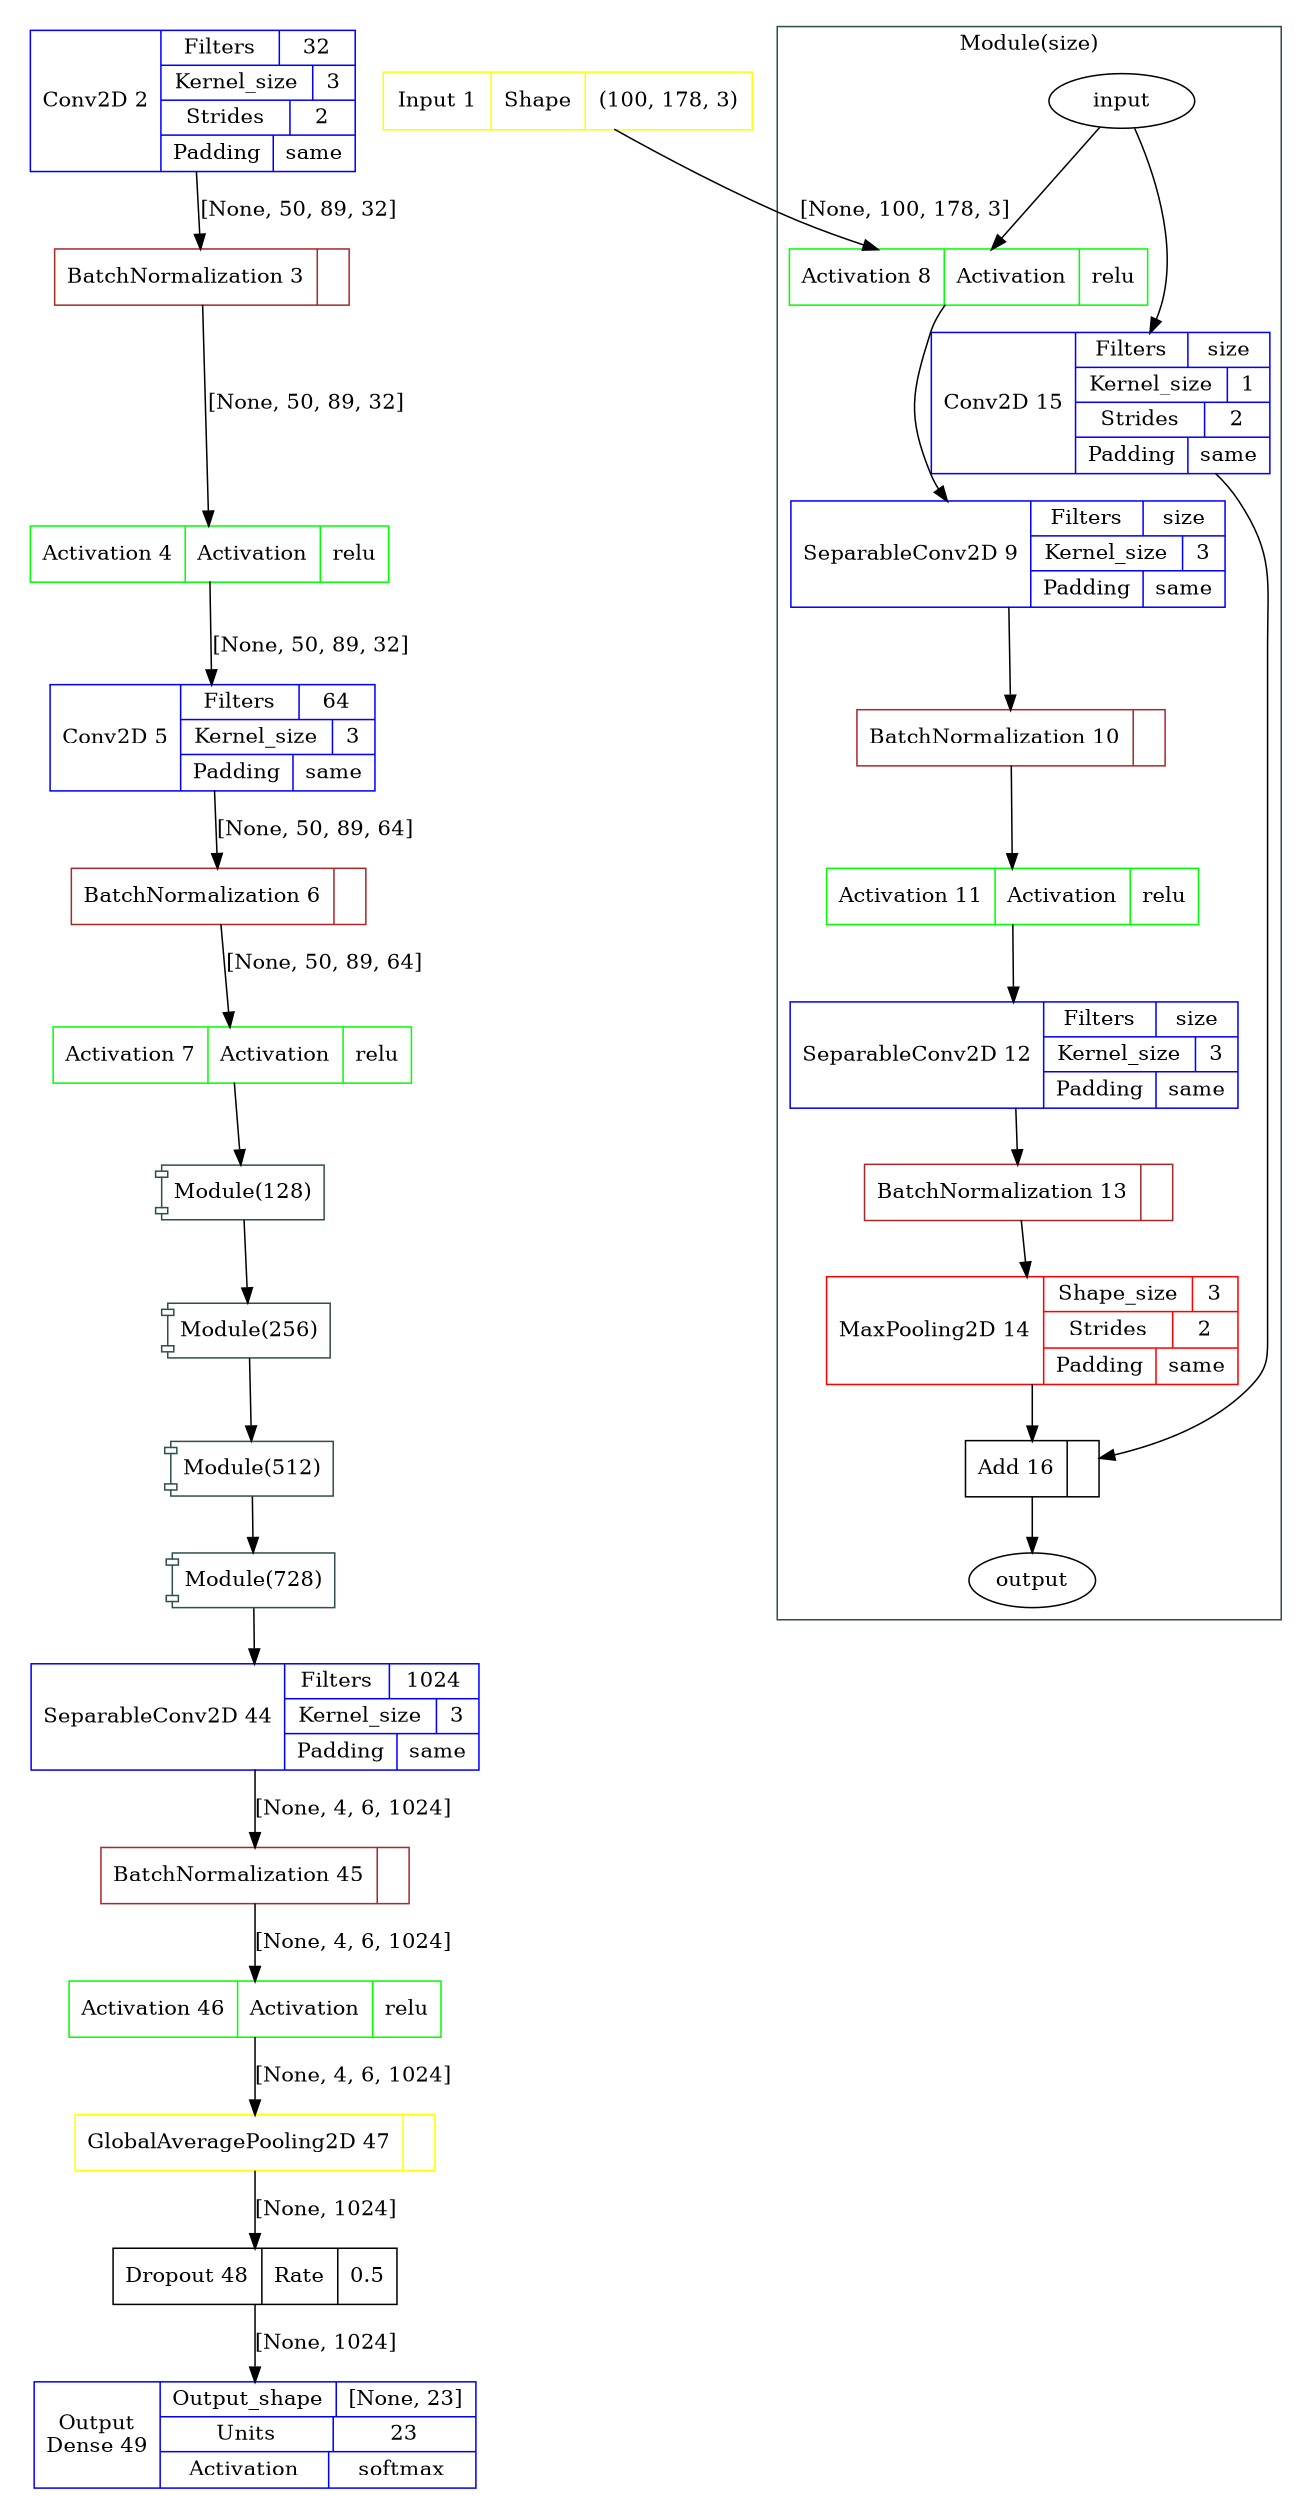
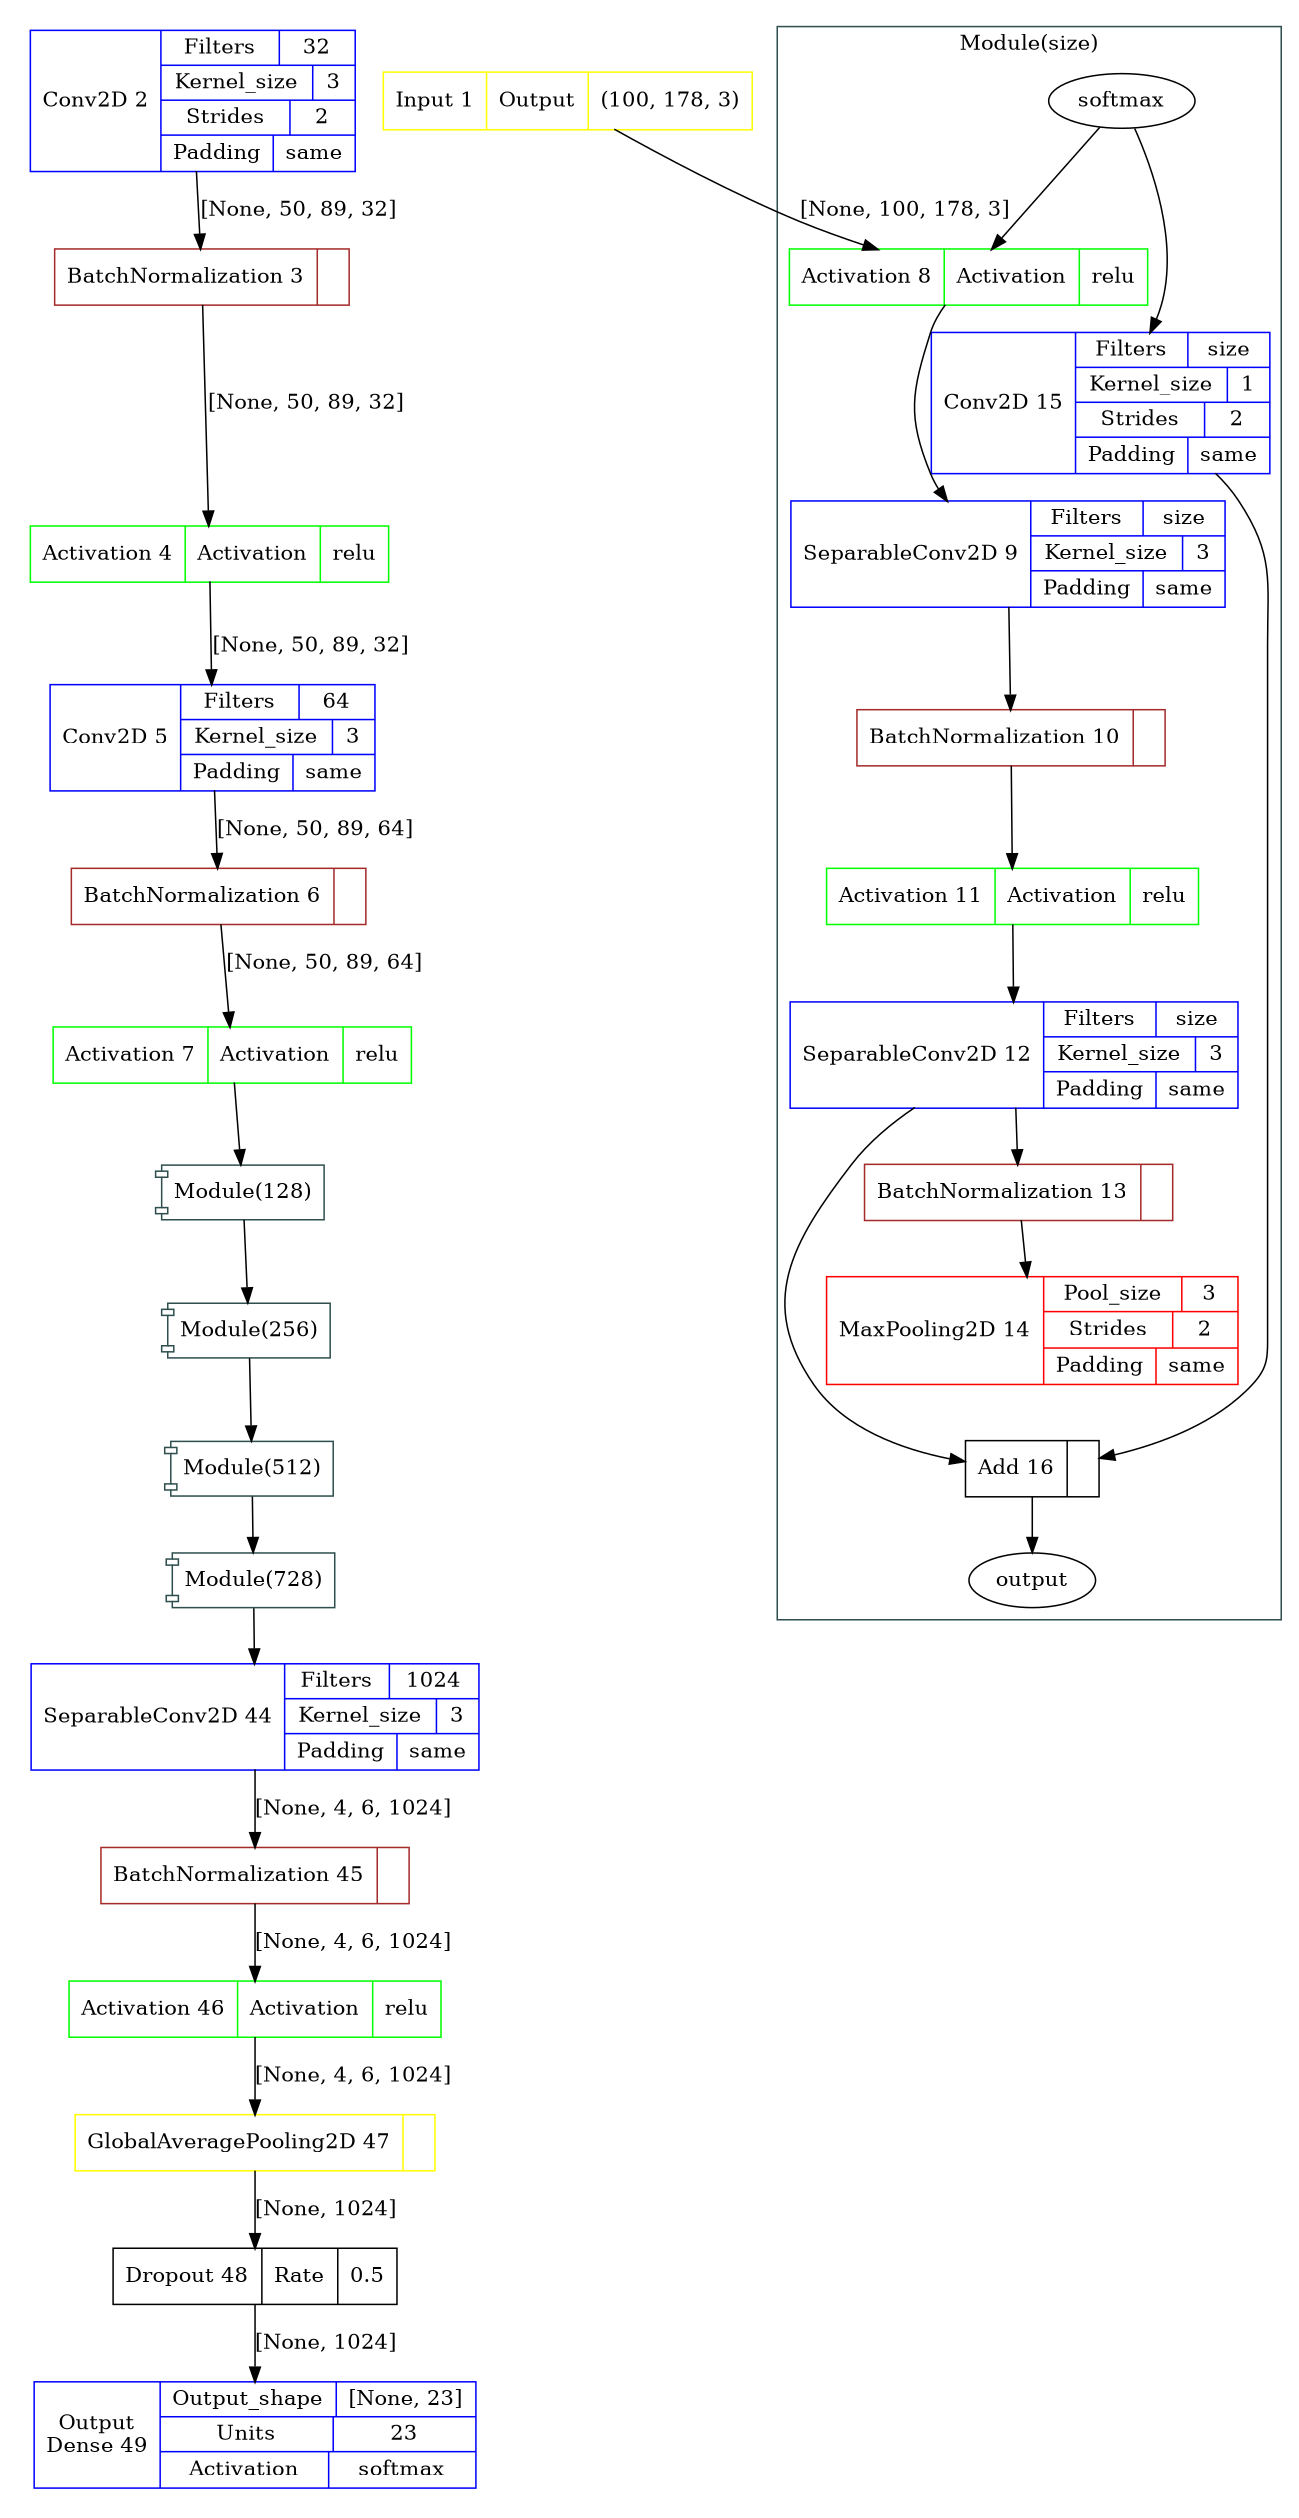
  digraph {
    fontname="DejaVu Serif"
    node [color=blue fillcolor=white fontname="DejaVu Serif" shape=record style=filled]
    edge [fontname="DejaVu Serif"]
-   n1 [color=yellow label="{{Input 1|{{Shape|(100, 178, 3)}}}}"]
+   n1 [color=yellow label="{{Input 1|{{Output|(100, 178, 3)}}}}"]
    n2 [label="{{Conv2D 2|{{Filters|32} | {Kernel_size|3} | {Strides|2} | {Padding|same}}}}"]
    n3 [color=brown label="{{BatchNormalization 3|{}}}"]
    n4 [color=green label="{{Activation 4|{{Activation|relu}}}}"]
    n5 [label="{{Conv2D 5|{{Filters|64} | {Kernel_size|3} | {Padding|same}}}}"]
    n6 [color=brown label="{{BatchNormalization 6|{}}}"]
    n7 [color=green label="{{Activation 7|{{Activation|relu}}}}"]
    n8 [color=darkslategray label="Module(128)" shape=component fillcolor="" style=""]
    n9 [color=darkslategray label="Module(256)" shape=component fillcolor="" style=""]
    n10 [color=darkslategray label="Module(512)" shape=component fillcolor="" style=""]
    n11 [color=darkslategray label="Module(728)" shape=component fillcolor="" style=""]
    n12 [label="{{SeparableConv2D 44|{{Filters|1024} | {Kernel_size|3} | {Padding|same}}}}"]
    n13 [color=brown label="{{BatchNormalization 45|{}}}"]
    n14 [color=green label="{{Activation 46|{{Activation|relu}}}}"]
    n15 [color=yellow label="{{GlobalAveragePooling2D 47|{}}}"]
    n16 [color=black label="{{Dropout 48|{{Rate|0.5}}}}"]
    n17 [label="{{Output\nDense 49|{{Output_shape|[None, 23]}|{Units|23} | {Activation|softmax}}}}"]
-   n18 [label=input color="" fillcolor="" shape="" style=""]
+   n18 [label=softmax color="" fillcolor="" shape="" style=""]
    n19 [color=green label="{{Activation 8|{{Activation|relu}}}}"]
    n20 [label="{{Conv2D 15|{{Filters|size} | {Kernel_size|1} | {Strides|2} | {Padding|same}}}}"]
    n21 [label="{{SeparableConv2D 9|{{Filters|size} | {Kernel_size|3} | {Padding|same}}}}"]
    n22 [color=black label="{{Add 16|}}"]
    n23 [color=brown label="{{BatchNormalization 10|{}}}"]
    n24 [color=green label="{{Activation 11|{{Activation|relu}}}}"]
    n25 [label="{{SeparableConv2D 12|{{Filters|size} | {Kernel_size|3} | {Padding|same}}}}"]
    n26 [color=brown label="{{BatchNormalization 13|{}}}"]
-   n27 [color=red label="{{MaxPooling2D 14|{{Shape_size|3} | {Strides|2} | {Padding|same}}}}"]
+   n27 [color=red label="{{MaxPooling2D 14|{{Pool_size|3} | {Strides|2} | {Padding|same}}}}"]
    n28 [label=output color="" fillcolor="" shape="" style=""]
    subgraph cluster_1 {
      fillcolor=white
      peripheries=0
      style=filled
      n1
      n2
      n3
      n4
      n5
      n6
      n7
      n8
      n9
      n10
      n11
      n12
      n13
      n14
      n15
      n16
      n17
    }
    subgraph cluster_2 {
      color=darkslategray
      fillcolor=transparent
      label="Module(size)"
      shape=box
      style=filled
      n18
      n19
      n20
      n21
      n22
      n23
      n24
      n25
      n26
      n27
      n28
    }
    n1 -> n19 [label="[None, 100, 178, 3]"]
    n2 -> n3 [label="[None, 50, 89, 32]"]
    n3 -> n4 [label="[None, 50, 89, 32]"]
    n4 -> n5 [label="[None, 50, 89, 32]"]
    n5 -> n6 [label="[None, 50, 89, 64]"]
    n6 -> n7 [label="[None, 50, 89, 64]"]
    n7 -> n8
    n8 -> n9
    n9 -> n10
    n10 -> n11
    n11 -> n12
    n12 -> n13 [label="[None, 4, 6, 1024]"]
    n13 -> n14 [label="[None, 4, 6, 1024]"]
    n14 -> n15 [label="[None, 4, 6, 1024]"]
    n15 -> n16 [label="[None, 1024]"]
    n16 -> n17 [label="[None, 1024]"]
    n18 -> n19
    n18 -> n20
    n19 -> n21
    n20 -> n22
    n21 -> n23
    n22 -> n28
    n23 -> n24
    n24 -> n25
    n25 -> n26
    n26 -> n27
-   n27 -> n22
+   n25 -> n22
  }
